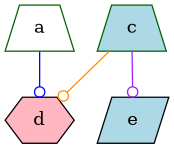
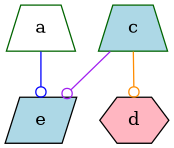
  digraph {
    node [color=darkgreen fillcolor=lightblue shape=trapezium style=filled]
    edge [arrowhead=odot w=1]
    a [fillcolor=white]
    d [color=black fillcolor=lightpink shape=hexagon]
    c
    e [color=black shape=parallelogram]
-   a -> d [color=blue]
+   a -> e [color=blue]
    c -> d [color=darkorange]
    c -> e [color=purple]
  }
